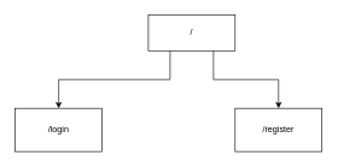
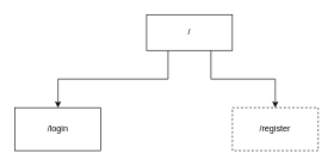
  <mxCell id="0" />
  <mxCell id="1" parent="0" />
  <mxCell id="2" style="edgeStyle=orthogonalEdgeStyle;rounded=0;orthogonalLoop=1;jettySize=auto;html=1;exitX=0.25;exitY=1;exitDx=0;exitDy=0;" edge="1" parent="1" source="4" target="5"><mxGeometry relative="1" as="geometry" /></mxCell>
  <mxCell id="3" style="edgeStyle=orthogonalEdgeStyle;rounded=0;orthogonalLoop=1;jettySize=auto;html=1;exitX=0.75;exitY=1;exitDx=0;exitDy=0;" edge="1" parent="1" source="4" target="6"><mxGeometry relative="1" as="geometry" /></mxCell>
  <mxCell id="4" value="/" style="rounded=0;whiteSpace=wrap;html=1;" vertex="1" parent="1"><mxGeometry x="204" y="20" width="120" height="50" as="geometry" /></mxCell>
  <mxCell id="5" value="/login" style="rounded=0;whiteSpace=wrap;html=1;" vertex="1" parent="1"><mxGeometry x="20" y="150" width="120" height="60" as="geometry" /></mxCell>
- <mxCell id="6" value="/register" style="rounded=0;whiteSpace=wrap;html=1;" vertex="1" parent="1"><mxGeometry x="324" y="150" width="120" height="60" as="geometry" /></mxCell>
+ <mxCell id="6" value="/register" style="rounded=0;whiteSpace=wrap;html=1;dashed=1;" vertex="1" parent="1"><mxGeometry x="324" y="150" width="120" height="60" as="geometry" /></mxCell>
